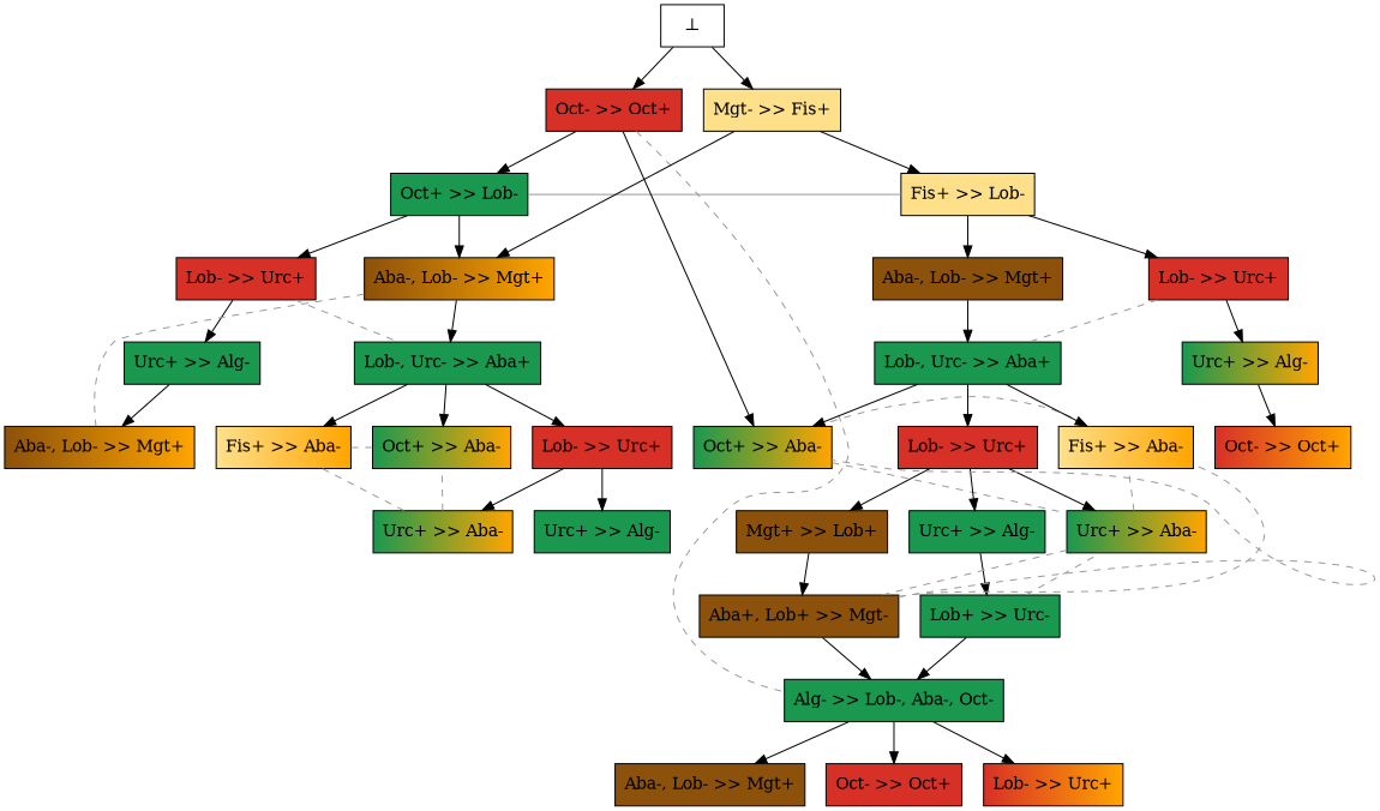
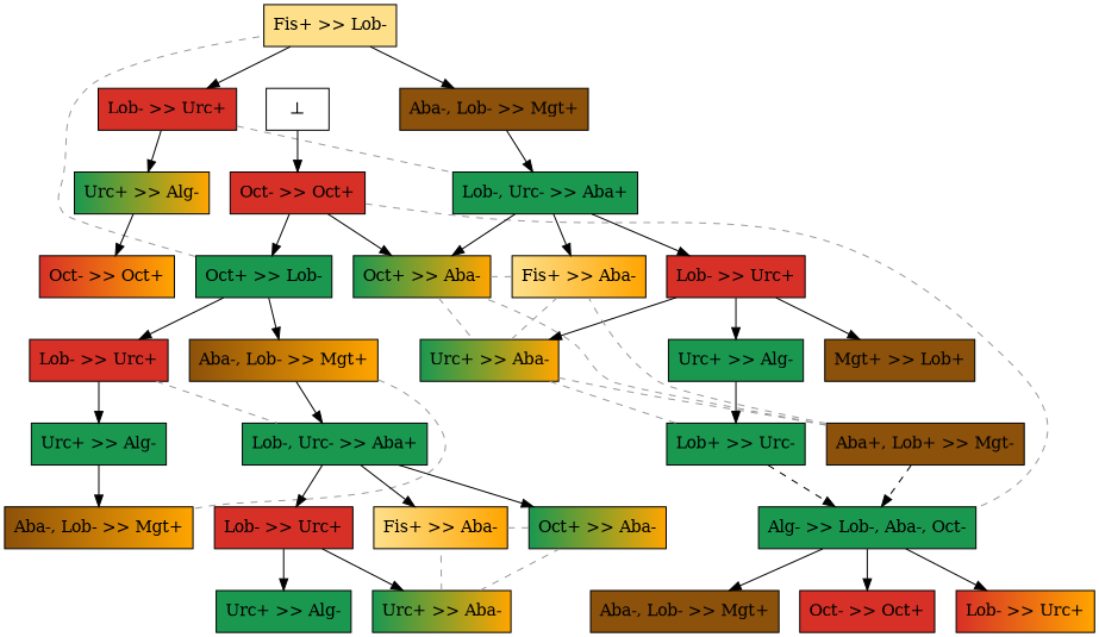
  digraph {
    node [color=black fillcolor="#1a9850:#1a9850" shape=box style=filled]
    n1 [label="Oct+ >> Lob-"]
    n2 [fillcolor="#fee08b:#fee08b" label="Fis+ >> Lob-"]
    n3 [fillcolor="#d73027:#d73027" label="Lob- >> Urc+"]
    n4 [fillcolor="#8c510a:orange" label="Aba-, Lob- >> Mgt+"]
    n5 [fillcolor="#d73027:#d73027" label="Lob- >> Urc+"]
    n6 [fillcolor="#8c510a:#8c510a" label="Aba-, Lob- >> Mgt+"]
    n7 [label="Urc+ >> Alg-"]
    n8 [label="Lob-, Urc- >> Aba+"]
    n9 [fillcolor="#8c510a:orange" label="Aba-, Lob- >> Mgt+"]
    n10 [fillcolor="#d73027:#d73027" label="Oct- >> Oct+"]
    n11 [label="Alg- >> Lob-, Aba-, Oct-"]
    n12 [fillcolor="#1a9850:orange" label="Oct+ >> Aba-"]
    n13 [fillcolor="#8c510a:#8c510a" label="Aba-, Lob- >> Mgt+"]
    n14 [fillcolor="#d73027:#d73027" label="Oct- >> Oct+"]
    n15 [fillcolor="#d73027:orange" label="Lob- >> Urc+"]
    n16 [fillcolor="#fee08b:orange" label="Fis+ >> Aba-"]
    n17 [fillcolor="#1a9850:orange" label="Urc+ >> Aba-"]
    n18 [fillcolor="#1a9850:orange" label="Urc+ >> Alg-"]
    n19 [label="Lob-, Urc- >> Aba+"]
-   n20 [fillcolor="#fee08b:#fee08b" label="Mgt- >> Fis+"]
    n21 [fillcolor="#d73027:#d73027" label="Lob- >> Urc+"]
    n22 [fillcolor="#fee08b:orange" label="Fis+ >> Aba-"]
    n23 [fillcolor="#1a9850:orange" label="Oct+ >> Aba-"]
    n24 [fillcolor="#d73027:orange" label="Oct- >> Oct+"]
    n25 [fillcolor="#d73027:#d73027" label="Lob- >> Urc+"]
    n26 [label="Urc+ >> Alg-"]
    n27 [fillcolor="#8c510a:#8c510a" label="Mgt+ >> Lob+"]
    n28 [label="Urc+ >> Alg-"]
    n29 [fillcolor="#1a9850:orange" label="Urc+ >> Aba-"]
    n30 [label="Lob+ >> Urc-"]
    n31 [fillcolor="#8c510a:#8c510a" label="Aba+, Lob+ >> Mgt-"]
    n32 [fillcolor=white label="⊥" color=""]
-   n1 -> n2 [arrowhead=none color=gray60 constraint=false style=solid]
+   n1 -> n2 [arrowhead=none color=gray60 constraint=false style=dashed]
    n1 -> n3
    n1 -> n4
    n2 -> n5
    n2 -> n6
    n3 -> n7
    n3 -> n8 [arrowhead=none color=gray60 constraint=false style=dashed]
    n4 -> n8
    n4 -> n9 [arrowhead=none color=gray60 constraint=false style=dashed]
    n5 -> n18
    n5 -> n19 [arrowhead=none color=gray60 constraint=false style=dashed]
    n6 -> n19
    n7 -> n9
    n8 -> n21
    n8 -> n22
    n8 -> n23
    n10 -> n1
    n10 -> n11 [arrowhead=none color=gray60 constraint=false style=dashed]
    n10 -> n12
    n11 -> n13
    n11 -> n14
    n11 -> n15
    n12 -> n16 [arrowhead=none color=gray60 constraint=false style=dashed]
    n12 -> n17 [arrowhead=none color=gray60 constraint=false style=dashed]
    n17 -> n16 [arrowhead=none color=gray60 constraint=false style=dashed]
    n18 -> n24
    n19 -> n12
    n19 -> n16
    n19 -> n25
-   n20 -> n2
-   n20 -> n4
    n21 -> n28
    n21 -> n29
    n22 -> n23 [arrowhead=none color=gray60 constraint=false style=dashed]
    n25 -> n17
    n25 -> n26
    n25 -> n27
    n26 -> n30
-   n27 -> n31
    n29 -> n22 [arrowhead=none color=gray60 constraint=false style=dashed]
    n29 -> n23 [arrowhead=none color=gray60 constraint=false style=dashed]
-   n30 -> n11
+   n30 -> n11 [style=dashed]
    n30 -> n17 [arrowhead=none color=gray60 constraint=false style=dashed]
-   n31 -> n11
+   n31 -> n11 [style=dashed]
    n31 -> n12 [arrowhead=none color=gray60 constraint=false style=dashed]
    n31 -> n16 [arrowhead=none color=gray60 constraint=false style=dashed]
    n31 -> n17 [arrowhead=none color=gray60 constraint=false style=dashed]
    n32 -> n10
-   n32 -> n20
  }
